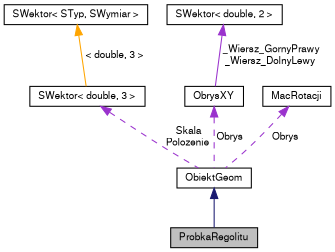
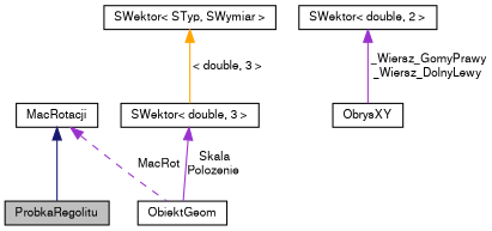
  digraph {
    node [color=black fillcolor=white fontname=FreeSans fontsize=10 shape=record style=filled]
    edge [color=darkorchid3 dir=back fontname=FreeSans fontsize=10 labelfontname=FreeSans labelfontsize=10 style=solid]
    n1 [fillcolor=grey75 fontcolor=black height=0.2 label=ProbkaRegolitu width=0.4]
    n2 [height=0.2 label=ObiektGeom width=0.4]
    n3 [height=0.2 label="SWektor\< double, 3 \>" width=0.4]
    n4 [height=0.2 label="SWektor\< STyp, SWymiar \>" width=0.4]
    n5 [height=0.2 label="SWektor\< double, 2 \>" width=0.4]
    n6 [height=0.2 label=ObrysXY width=0.4]
    n7 [height=0.2 label=MacRotacji width=0.4]
-   n2 -> n1 [color=midnightblue]
-   n3 -> n2 [label=" Skala\nPolozenie" style=dashed]
+   n7 -> n1 [color=midnightblue]
+   n3 -> n2 [label=" Skala\nPolozenie"]
    n4 -> n3 [color=orange label=" \< double, 3 \>"]
    n5 -> n6 [label=" _Wiersz_GornyPrawy\n_Wiersz_DolnyLewy"]
-   n6 -> n2 [label=" Obrys" style=dashed]
-   n7 -> n2 [label=" Obrys" style=dashed]
+   n7 -> n2 [label=" MacRot" style=dashed]
  }
